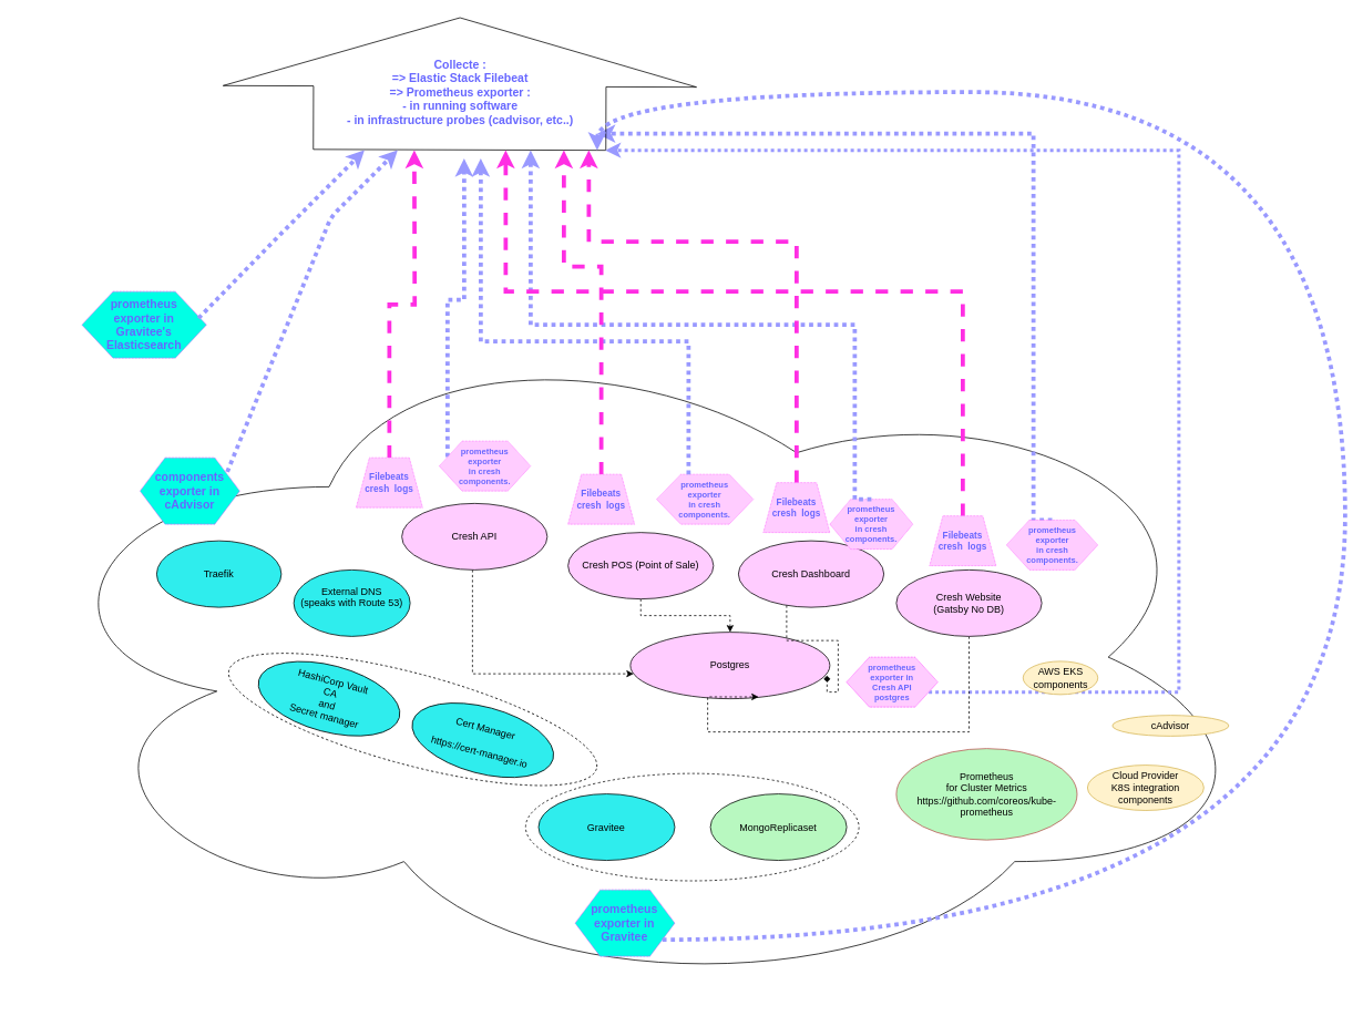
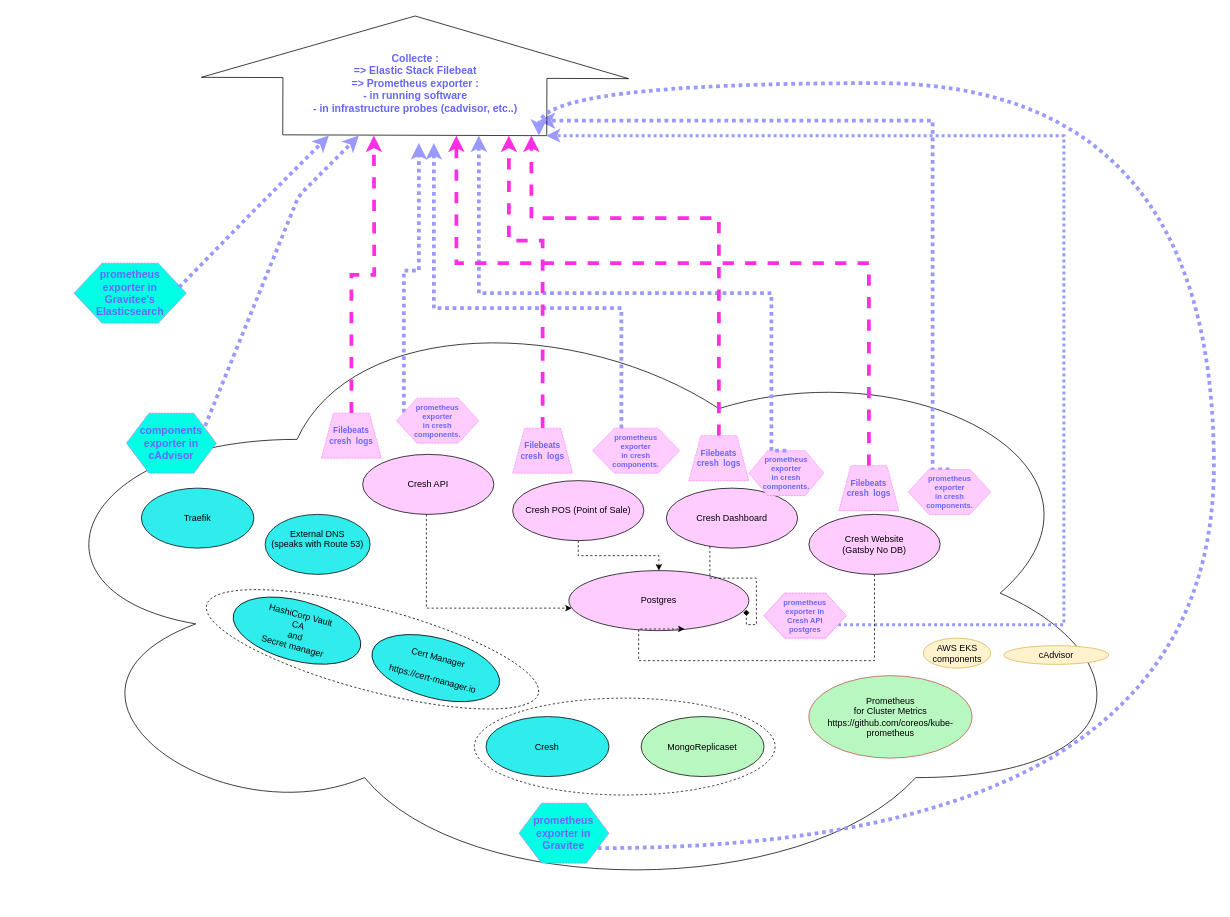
  <mxCell id="0" />
  <mxCell id="1" parent="0" />
  <mxCell id="2" value="" style="ellipse;shape=cloud;whiteSpace=wrap;html=1;" parent="1" vertex="1"><mxGeometry x="20.5" y="380" width="1500" height="820" as="geometry" /></mxCell>
  <mxCell id="3" value="" style="ellipse;whiteSpace=wrap;html=1;fillColor=none;rotation=15;dashed=1;" vertex="1" parent="1"><mxGeometry x="267.3" y="809.91" width="457.77" height="110" as="geometry" /></mxCell>
  <mxCell id="4" value="" style="ellipse;whiteSpace=wrap;html=1;fillColor=none;rotation=0;dashed=1;" vertex="1" parent="1"><mxGeometry x="631.95" y="930" width="401.05" height="129.17" as="geometry" /></mxCell>
  <mxCell id="5" value="Text" style="text;html=1;align=center;verticalAlign=middle;resizable=0;points=[];autosize=1;rotation=-15;" vertex="1" parent="4"><mxGeometry x="284.362" y="51" width="40" height="20" as="geometry" /></mxCell>
  <mxCell id="6" value="MongoReplicaset" style="ellipse;whiteSpace=wrap;html=1;fillColor=#b8f8c0;" vertex="1" parent="4"><mxGeometry x="222.36" y="24.58" width="164" height="80" as="geometry" /></mxCell>
  <mxCell id="7" style="edgeStyle=orthogonalEdgeStyle;rounded=0;orthogonalLoop=1;jettySize=auto;html=1;dashed=1;fontSize=14;fontColor=#6666FF;strokeWidth=5;strokeColor=#9999FF;exitX=0.5;exitY=0;exitDx=0;exitDy=0;dashPattern=1 1;" parent="1" source="8" edge="1"><mxGeometry relative="1" as="geometry"><mxPoint x="718" y="160" as="targetPoint" /><Array as="points"><mxPoint x="1243" y="160" /></Array></mxGeometry></mxCell>
  <mxCell id="8" value="&lt;div style=&quot;font-size: 10px;&quot;&gt;&lt;font style=&quot;font-size: 10px;&quot;&gt;&lt;b style=&quot;font-size: 10px;&quot;&gt;prometheus&lt;br style=&quot;font-size: 10px;&quot;&gt; exporter&lt;br style=&quot;font-size: 10px;&quot;&gt; in&lt;/b&gt;&lt;/font&gt;&lt;b style=&quot;font-size: 10px;&quot;&gt;&lt;font style=&quot;font-size: 10px;&quot;&gt; cresh&lt;br style=&quot;font-size: 10px;&quot;&gt; components.&lt;/font&gt;&lt;br style=&quot;font-size: 10px;&quot;&gt;&lt;/b&gt;&lt;/div&gt;" style="shape=hexagon;perimeter=hexagonPerimeter2;whiteSpace=wrap;html=1;dashed=1;fontSize=10;fontColor=#6666FF;dashPattern=1 1;strokeColor=#FF66FF;fillColor=#FFCCFF;" parent="1" vertex="1"><mxGeometry x="1210.5" y="625" width="110" height="60" as="geometry" /></mxCell>
  <mxCell id="9" value="" style="shape=flexArrow;endArrow=classic;html=1;endWidth=216.667;endSize=27.217;width=352;" parent="1" edge="1"><mxGeometry width="50" height="50" relative="1" as="geometry"><mxPoint x="552.5" y="180" as="sourcePoint" /><mxPoint x="553" y="20" as="targetPoint" /></mxGeometry></mxCell>
  <mxCell id="10" value="&lt;div style=&quot;font-size: 14px&quot;&gt;Collecte : &lt;br style=&quot;font-size: 14px&quot;&gt;&lt;/div&gt;&lt;div style=&quot;font-size: 14px&quot;&gt;=&amp;gt; Elastic Stack Filebeat&lt;br style=&quot;font-size: 14px&quot;&gt;=&amp;gt; Prometheus exporter : &lt;br&gt;- in running software&lt;br&gt;- in infrastructure probes (cadvisor, etc..)&lt;br style=&quot;font-size: 14px&quot;&gt;&lt;/div&gt;" style="edgeLabel;html=1;align=center;verticalAlign=middle;resizable=0;points=[];fontSize=14;fontStyle=1;fontColor=#6666FF;" parent="9" vertex="1" connectable="0"><mxGeometry x="-0.043" y="91" relative="1" as="geometry"><mxPoint x="91" y="7" as="offset" /></mxGeometry></mxCell>
  <mxCell id="11" value="&lt;div&gt;&lt;b&gt;components exporter in&lt;/b&gt;&lt;/div&gt;&lt;div&gt;&lt;b&gt;cAdvisor&lt;/b&gt;&lt;br&gt;&lt;/div&gt;" style="shape=hexagon;perimeter=hexagonPerimeter2;whiteSpace=wrap;html=1;dashed=1;fontSize=14;fontColor=#6666FF;dashPattern=1 1;strokeColor=#FF33FF;fillColor=#00FFE5;" parent="1" vertex="1"><mxGeometry x="168" y="550" width="120" height="80" as="geometry" /></mxCell>
  <mxCell id="12" style="edgeStyle=orthogonalEdgeStyle;rounded=0;orthogonalLoop=1;jettySize=auto;html=1;fontSize=14;fontColor=#6666FF;strokeWidth=5;strokeColor=#FF2EE3;dashed=1;" parent="1" source="13" edge="1"><mxGeometry relative="1" as="geometry"><mxPoint x="498" y="180" as="targetPoint" /></mxGeometry></mxCell>
  <mxCell id="13" value="&lt;b style=&quot;font-size: 11px;&quot;&gt;Filebeats&lt;br style=&quot;font-size: 11px;&quot;&gt;cresh&amp;nbsp; logs&lt;/b&gt;" style="shape=trapezoid;perimeter=trapezoidPerimeter;whiteSpace=wrap;html=1;dashed=1;dashPattern=1 1;strokeColor=#FF66FF;fillColor=#FFCCFF;fontSize=11;fontColor=#6666FF;" parent="1" vertex="1"><mxGeometry x="428" y="550" width="80" height="60" as="geometry" /></mxCell>
  <mxCell id="14" value="" style="endArrow=classic;html=1;fontSize=14;fontColor=#6666FF;exitX=0.875;exitY=0.213;exitDx=0;exitDy=0;exitPerimeter=0;dashed=1;strokeWidth=5;strokeColor=#9999FF;dashPattern=1 1;" parent="1" source="11" edge="1"><mxGeometry width="50" height="50" relative="1" as="geometry"><mxPoint x="638" y="260" as="sourcePoint" /><mxPoint x="478" y="180" as="targetPoint" /><Array as="points"><mxPoint x="398" y="260" /></Array></mxGeometry></mxCell>
  <mxCell id="15" value="&lt;div&gt;&lt;b&gt;prometheus exporter in&lt;/b&gt;&lt;/div&gt;&lt;div&gt;&lt;b&gt;Gravitee&lt;br&gt;&lt;/b&gt;&lt;/div&gt;" style="shape=hexagon;perimeter=hexagonPerimeter2;whiteSpace=wrap;html=1;dashed=1;fontSize=14;fontColor=#6666FF;dashPattern=1 1;strokeColor=#FF33FF;fillColor=#00FFE5;" parent="1" vertex="1"><mxGeometry x="691.48" y="1070" width="120" height="80" as="geometry" /></mxCell>
  <mxCell id="16" value="&lt;div&gt;&lt;b&gt;prometheus&lt;/b&gt;&lt;/div&gt;&lt;div&gt;&lt;b&gt; exporter in&lt;/b&gt;&lt;/div&gt;&lt;div&gt;&lt;b&gt;Gravitee's Elasticsearch&lt;br&gt;&lt;/b&gt;&lt;/div&gt;" style="shape=hexagon;perimeter=hexagonPerimeter2;whiteSpace=wrap;html=1;dashed=1;fontSize=14;fontColor=#6666FF;dashPattern=1 1;strokeColor=#FF33FF;fillColor=#00FFE5;" parent="1" vertex="1"><mxGeometry x="98" y="350" width="150" height="80" as="geometry" /></mxCell>
  <mxCell id="17" value="" style="endArrow=classic;html=1;fontSize=14;fontColor=#6666FF;exitX=0.936;exitY=0.401;exitDx=0;exitDy=0;exitPerimeter=0;dashed=1;strokeWidth=5;strokeColor=#9999FF;dashPattern=1 1;" parent="1" source="16" edge="1"><mxGeometry width="50" height="50" relative="1" as="geometry"><mxPoint x="258" y="397.04" as="sourcePoint" /><mxPoint x="438" y="180" as="targetPoint" /><Array as="points"><mxPoint x="338" y="280" /></Array></mxGeometry></mxCell>
  <mxCell id="18" value="" style="endArrow=classic;html=1;fontSize=14;fontColor=#6666FF;dashed=1;strokeWidth=5;strokeColor=#9999FF;dashPattern=1 1;edgeStyle=orthogonalEdgeStyle;curved=1;" parent="1" edge="1" source="15"><mxGeometry width="50" height="50" relative="1" as="geometry"><mxPoint x="918" y="397.04" as="sourcePoint" /><mxPoint x="718" y="180" as="targetPoint" /><Array as="points"><mxPoint x="1618" y="1130" /><mxPoint x="1618" y="110" /><mxPoint x="718" y="110" /></Array></mxGeometry></mxCell>
  <mxCell id="19" style="edgeStyle=orthogonalEdgeStyle;rounded=0;orthogonalLoop=1;jettySize=auto;html=1;dashed=1;startArrow=none;endArrow=classic;endFill=1;strokeColor=#9999FF;strokeWidth=4;fontSize=14;fontColor=#6666FF;startFill=0;exitX=1;exitY=0.75;exitDx=0;exitDy=0;dashPattern=1 1;" parent="1" source="20" edge="1"><mxGeometry relative="1" as="geometry"><mxPoint x="728" y="180" as="targetPoint" /><Array as="points"><mxPoint x="1418" y="832" /><mxPoint x="1418" y="180" /></Array></mxGeometry></mxCell>
  <mxCell id="20" value="&lt;div style=&quot;font-size: 10px;&quot;&gt;&lt;b style=&quot;font-size: 10px;&quot;&gt;prometheus&lt;/b&gt;&lt;/div&gt;&lt;div style=&quot;font-size: 10px;&quot;&gt;&lt;b style=&quot;font-size: 10px;&quot;&gt; exporter in &lt;br style=&quot;font-size: 10px;&quot;&gt;&lt;/b&gt;&lt;/div&gt;&lt;div style=&quot;font-size: 10px;&quot;&gt;&lt;b style=&quot;font-size: 10px;&quot;&gt;Cresh API &lt;br style=&quot;font-size: 10px;&quot;&gt;&lt;/b&gt;&lt;/div&gt;&lt;div style=&quot;font-size: 10px;&quot;&gt;&lt;b style=&quot;font-size: 10px;&quot;&gt;postgres&lt;br style=&quot;font-size: 10px;&quot;&gt;&lt;/b&gt;&lt;/div&gt;" style="shape=hexagon;perimeter=hexagonPerimeter2;whiteSpace=wrap;html=1;dashed=1;fontSize=10;fontColor=#6666FF;dashPattern=1 1;strokeColor=#FF33FF;fillColor=#FFCCFF;" parent="1" vertex="1"><mxGeometry x="1018" y="790" width="110" height="60" as="geometry" /></mxCell>
- <mxCell id="21" value="Gravitee" style="ellipse;whiteSpace=wrap;html=1;fillColor=#2FEDED;" vertex="1" parent="1"><mxGeometry x="647.48" y="954.59" width="164" height="80" as="geometry" /></mxCell>
+ <mxCell id="21" value="Cresh" style="ellipse;whiteSpace=wrap;html=1;fillColor=#2FEDED;" vertex="1" parent="1"><mxGeometry x="647.48" y="954.59" width="164" height="80" as="geometry" /></mxCell>
  <mxCell id="22" value="Traefik" style="ellipse;whiteSpace=wrap;html=1;fillColor=#2FEDED;" vertex="1" parent="1"><mxGeometry x="188" y="650" width="150" height="80" as="geometry" /></mxCell>
  <mxCell id="23" value="Postgres" style="ellipse;whiteSpace=wrap;html=1;fillColor=#FFCCFF;" vertex="1" parent="1"><mxGeometry x="758" y="760" width="240" height="80" as="geometry" /></mxCell>
  <mxCell id="24" style="edgeStyle=orthogonalEdgeStyle;rounded=0;orthogonalLoop=1;jettySize=auto;html=1;dashed=1;" edge="1" parent="1" source="25" target="23"><mxGeometry relative="1" as="geometry"><Array as="points"><mxPoint x="568" y="810" /></Array></mxGeometry></mxCell>
  <mxCell id="25" value="Cresh API" style="ellipse;whiteSpace=wrap;html=1;fillColor=#FFCCFF;" vertex="1" parent="1"><mxGeometry x="483" y="605" width="175" height="80" as="geometry" /></mxCell>
  <mxCell id="26" style="edgeStyle=orthogonalEdgeStyle;rounded=0;orthogonalLoop=1;jettySize=auto;html=1;entryX=0.986;entryY=0.65;entryDx=0;entryDy=0;entryPerimeter=0;dashed=1;endArrow=diamond;" edge="1" parent="1" source="27" target="23"><mxGeometry relative="1" as="geometry"><Array as="points"><mxPoint x="946" y="770" /><mxPoint x="1008" y="770" /><mxPoint x="1008" y="832" /></Array></mxGeometry></mxCell>
  <mxCell id="27" value="Cresh Dashboard" style="ellipse;whiteSpace=wrap;html=1;fillColor=#FFCCFF;" vertex="1" parent="1"><mxGeometry x="888" y="650" width="175" height="80" as="geometry" /></mxCell>
  <mxCell id="28" style="edgeStyle=orthogonalEdgeStyle;rounded=0;orthogonalLoop=1;jettySize=auto;html=1;entryX=0.643;entryY=0.973;entryDx=0;entryDy=0;entryPerimeter=0;dashed=1;" edge="1" parent="1" source="29" target="23"><mxGeometry relative="1" as="geometry"><Array as="points"><mxPoint x="1166" y="880" /><mxPoint x="851" y="880" /></Array></mxGeometry></mxCell>
  <mxCell id="29" value="Cresh Website &lt;br&gt;(Gatsby No DB)" style="ellipse;whiteSpace=wrap;html=1;fillColor=#FFCCFF;" vertex="1" parent="1"><mxGeometry x="1078" y="685" width="175" height="80" as="geometry" /></mxCell>
  <mxCell id="30" style="edgeStyle=orthogonalEdgeStyle;rounded=0;orthogonalLoop=1;jettySize=auto;html=1;dashed=1;" edge="1" parent="1" source="31" target="23"><mxGeometry relative="1" as="geometry" /></mxCell>
  <mxCell id="31" value="Cresh POS (Point of Sale)" style="ellipse;whiteSpace=wrap;html=1;fillColor=#FFCCFF;" vertex="1" parent="1"><mxGeometry x="683" y="640" width="175" height="80" as="geometry" /></mxCell>
  <mxCell id="32" value="External DNS&lt;br&gt;&lt;div&gt;(speaks with Route 53)&lt;/div&gt;&lt;div&gt;&lt;br&gt;&lt;/div&gt;" style="ellipse;whiteSpace=wrap;html=1;fillColor=#2FEDED;" vertex="1" parent="1"><mxGeometry x="353" y="685" width="140" height="80" as="geometry" /></mxCell>
  <mxCell id="33" value="Cert Manager&lt;br&gt;&lt;div&gt;&lt;br&gt;&lt;/div&gt;&lt;div&gt;https://cert-manager.io&lt;br&gt;&lt;/div&gt;" style="ellipse;whiteSpace=wrap;html=1;fillColor=#2FEDED;rotation=15;" vertex="1" parent="1"><mxGeometry x="493" y="850" width="175" height="80" as="geometry" /></mxCell>
  <mxCell id="34" value="HashiCorp Vault&lt;br&gt;&lt;div&gt;CA&lt;br&gt;and &lt;br&gt;Secret manager&lt;br&gt;&lt;/div&gt;" style="ellipse;whiteSpace=wrap;html=1;fillColor=#2FEDED;rotation=15;" vertex="1" parent="1"><mxGeometry x="308" y="800" width="175" height="80" as="geometry" /></mxCell>
  <mxCell id="35" value="cAdvisor" style="ellipse;whiteSpace=wrap;html=1;fillColor=#fff2cc;strokeColor=#d6b656;" vertex="1" parent="1"><mxGeometry x="1338" y="860" width="140" height="25" as="geometry" /></mxCell>
- <mxCell id="36" value="Cloud Provider&lt;br&gt;K8S integration&lt;br&gt;components" style="ellipse;whiteSpace=wrap;html=1;fillColor=#fff2cc;strokeColor=#d6b656;" vertex="1" parent="1"><mxGeometry x="1308" y="919.91" width="140" height="54.59" as="geometry" /></mxCell>
- <mxCell id="37" value="AWS EKS &lt;br&gt;components" style="ellipse;whiteSpace=wrap;html=1;fillColor=#fff2cc;strokeColor=#d6b656;" vertex="1" parent="1"><mxGeometry x="1230.5" y="795" width="90" height="40" as="geometry" /></mxCell>
+ <mxCell id="37" value="AWS EKS &lt;br&gt;components" style="ellipse;whiteSpace=wrap;html=1;fillColor=#fff2cc;strokeColor=#d6b656;" vertex="1" parent="1"><mxGeometry x="1230.5" y="850" width="90" height="40" as="geometry" /></mxCell>
  <mxCell id="38" value="&lt;div style=&quot;font-size: 10px;&quot;&gt;&lt;font style=&quot;font-size: 10px;&quot;&gt;&lt;b style=&quot;font-size: 10px;&quot;&gt;prometheus&lt;br style=&quot;font-size: 10px;&quot;&gt; exporter&lt;br style=&quot;font-size: 10px;&quot;&gt; in&lt;/b&gt;&lt;/font&gt;&lt;b style=&quot;font-size: 10px;&quot;&gt;&lt;font style=&quot;font-size: 10px;&quot;&gt; cresh&lt;br style=&quot;font-size: 10px;&quot;&gt; components.&lt;/font&gt;&lt;br style=&quot;font-size: 10px;&quot;&gt;&lt;/b&gt;&lt;/div&gt;" style="shape=hexagon;perimeter=hexagonPerimeter2;whiteSpace=wrap;html=1;dashed=1;fontSize=10;fontColor=#6666FF;dashPattern=1 1;strokeColor=#FF66FF;fillColor=#FFCCFF;" vertex="1" parent="1"><mxGeometry x="998" y="600" width="100" height="60" as="geometry" /></mxCell>
  <mxCell id="39" value="&lt;div style=&quot;font-size: 10px;&quot;&gt;&lt;font style=&quot;font-size: 10px;&quot;&gt;&lt;b style=&quot;font-size: 10px;&quot;&gt;prometheus&lt;br style=&quot;font-size: 10px;&quot;&gt; exporter&lt;br style=&quot;font-size: 10px;&quot;&gt; in&lt;/b&gt;&lt;/font&gt;&lt;b style=&quot;font-size: 10px;&quot;&gt;&lt;font style=&quot;font-size: 10px;&quot;&gt; cresh&lt;br style=&quot;font-size: 10px;&quot;&gt; components.&lt;/font&gt;&lt;br style=&quot;font-size: 10px;&quot;&gt;&lt;/b&gt;&lt;/div&gt;" style="shape=hexagon;perimeter=hexagonPerimeter2;whiteSpace=wrap;html=1;dashed=1;fontSize=10;fontColor=#6666FF;dashPattern=1 1;strokeColor=#FF66FF;fillColor=#FFCCFF;" vertex="1" parent="1"><mxGeometry x="789.48" y="570" width="116.52" height="60" as="geometry" /></mxCell>
  <mxCell id="40" style="edgeStyle=orthogonalEdgeStyle;rounded=0;orthogonalLoop=1;jettySize=auto;html=1;dashed=1;fontSize=10;strokeWidth=5;fillColor=#dae8fc;strokeColor=#9999FF;dashPattern=1 1;" edge="1" parent="1" source="41"><mxGeometry relative="1" as="geometry"><mxPoint x="558" y="190" as="targetPoint" /><Array as="points"><mxPoint x="538" y="360" /><mxPoint x="558" y="360" /></Array></mxGeometry></mxCell>
  <mxCell id="41" value="&lt;div style=&quot;font-size: 10px;&quot;&gt;&lt;font style=&quot;font-size: 10px;&quot;&gt;&lt;b style=&quot;font-size: 10px;&quot;&gt;prometheus&lt;br style=&quot;font-size: 10px;&quot;&gt; exporter&lt;br style=&quot;font-size: 10px;&quot;&gt; in&lt;/b&gt;&lt;/font&gt;&lt;b style=&quot;font-size: 10px;&quot;&gt;&lt;font style=&quot;font-size: 10px;&quot;&gt; cresh&lt;br style=&quot;font-size: 10px;&quot;&gt; components.&lt;/font&gt;&lt;br style=&quot;font-size: 10px;&quot;&gt;&lt;/b&gt;&lt;/div&gt;" style="shape=hexagon;perimeter=hexagonPerimeter2;whiteSpace=wrap;html=1;dashed=1;fontSize=10;fontColor=#6666FF;dashPattern=1 1;strokeColor=#FF66FF;fillColor=#FFCCFF;" vertex="1" parent="1"><mxGeometry x="528" y="530" width="110" height="60" as="geometry" /></mxCell>
  <mxCell id="42" style="edgeStyle=orthogonalEdgeStyle;rounded=0;orthogonalLoop=1;jettySize=auto;html=1;dashed=1;fontSize=14;fontColor=#6666FF;strokeWidth=5;strokeColor=#9999FF;exitX=0.5;exitY=0;exitDx=0;exitDy=0;dashPattern=1 1;" edge="1" parent="1" source="38"><mxGeometry relative="1" as="geometry"><mxPoint x="638" y="180" as="targetPoint" /><Array as="points"><mxPoint x="1028" y="390" /><mxPoint x="638" y="390" /></Array><mxPoint x="1053" y="540" as="sourcePoint" /></mxGeometry></mxCell>
  <mxCell id="43" style="edgeStyle=orthogonalEdgeStyle;rounded=0;orthogonalLoop=1;jettySize=auto;html=1;dashed=1;fontSize=14;fontColor=#6666FF;strokeWidth=5;strokeColor=#9999FF;exitX=0.5;exitY=0;exitDx=0;exitDy=0;dashPattern=1 1;" edge="1" parent="1"><mxGeometry relative="1" as="geometry"><mxPoint x="578" y="190" as="targetPoint" /><Array as="points"><mxPoint x="828" y="410" /><mxPoint x="578" y="410" /></Array><mxPoint x="828" y="570" as="sourcePoint" /></mxGeometry></mxCell>
  <mxCell id="44" style="edgeStyle=orthogonalEdgeStyle;rounded=0;orthogonalLoop=1;jettySize=auto;html=1;dashed=1;strokeColor=#FF2EE3;strokeWidth=5;fontSize=11;" edge="1" parent="1" source="45"><mxGeometry relative="1" as="geometry"><mxPoint x="678" y="180" as="targetPoint" /><Array as="points"><mxPoint x="723" y="320" /><mxPoint x="678" y="320" /></Array></mxGeometry></mxCell>
  <mxCell id="45" value="&lt;b style=&quot;font-size: 11px;&quot;&gt;Filebeats&lt;br style=&quot;font-size: 11px;&quot;&gt;cresh&amp;nbsp; logs&lt;/b&gt;" style="shape=trapezoid;perimeter=trapezoidPerimeter;whiteSpace=wrap;html=1;dashed=1;dashPattern=1 1;strokeColor=#FF66FF;fillColor=#FFCCFF;fontSize=11;fontColor=#6666FF;" vertex="1" parent="1"><mxGeometry x="683" y="570" width="80" height="60" as="geometry" /></mxCell>
  <mxCell id="46" style="edgeStyle=orthogonalEdgeStyle;rounded=0;orthogonalLoop=1;jettySize=auto;html=1;dashed=1;strokeColor=#FF2EE3;strokeWidth=5;fontSize=11;" edge="1" parent="1" source="47"><mxGeometry relative="1" as="geometry"><mxPoint x="708" y="180" as="targetPoint" /><Array as="points"><mxPoint x="958" y="290" /><mxPoint x="708" y="290" /></Array></mxGeometry></mxCell>
  <mxCell id="47" value="&lt;b style=&quot;font-size: 11px;&quot;&gt;Filebeats&lt;br style=&quot;font-size: 11px;&quot;&gt;cresh&amp;nbsp; logs&lt;/b&gt;" style="shape=trapezoid;perimeter=trapezoidPerimeter;whiteSpace=wrap;html=1;dashed=1;dashPattern=1 1;strokeColor=#FF66FF;fillColor=#FFCCFF;fontSize=11;fontColor=#6666FF;" vertex="1" parent="1"><mxGeometry x="918" y="580" width="80" height="60" as="geometry" /></mxCell>
  <mxCell id="48" style="edgeStyle=orthogonalEdgeStyle;rounded=0;orthogonalLoop=1;jettySize=auto;html=1;dashed=1;strokeColor=#FF2EE3;strokeWidth=5;fontSize=11;" edge="1" parent="1" source="49"><mxGeometry relative="1" as="geometry"><mxPoint x="608" y="180" as="targetPoint" /><Array as="points"><mxPoint x="1158" y="350" /><mxPoint x="608" y="350" /></Array></mxGeometry></mxCell>
  <mxCell id="49" value="&lt;b style=&quot;font-size: 11px;&quot;&gt;Filebeats&lt;br style=&quot;font-size: 11px;&quot;&gt;cresh&amp;nbsp; logs&lt;/b&gt;" style="shape=trapezoid;perimeter=trapezoidPerimeter;whiteSpace=wrap;html=1;dashed=1;dashPattern=1 1;strokeColor=#FF66FF;fillColor=#FFCCFF;fontSize=11;fontColor=#6666FF;" vertex="1" parent="1"><mxGeometry x="1118" y="620" width="80" height="60" as="geometry" /></mxCell>
  <mxCell id="50" value="&lt;div&gt;Prometheus &lt;br&gt;&lt;/div&gt;&lt;div&gt;for Cluster Metrics&lt;/div&gt;https://github.com/coreos/kube-prometheus" style="ellipse;whiteSpace=wrap;html=1;fillColor=#B8F8C0;rotation=0;strokeColor=#b85450;" vertex="1" parent="1"><mxGeometry x="1078" y="900" width="217.5" height="110" as="geometry" /></mxCell>
